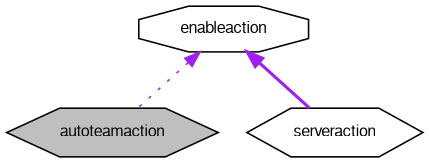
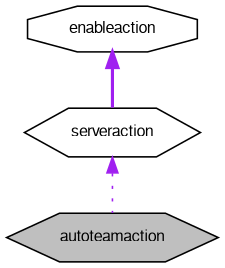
  digraph {
    node [color=black fillcolor=white fontname=FreeSans fontsize=10 shape=hexagon style=filled]
    edge [color=purple dir=back fontname=FreeSans fontsize=10 labelfontname=FreeSans labelfontsize=10]
    n1 [fillcolor=grey75 fontcolor=black height=0.2 label=autoteamaction width=0.4]
    n2 [height=0.2 label=enableaction shape=octagon width=0.4]
    n3 [height=0.2 label=serveraction width=0.4]
-   n2 -> n1 [style=dotted]
+   n3 -> n1 [style=dotted]
    n2 -> n3 [style=bold]
  }
